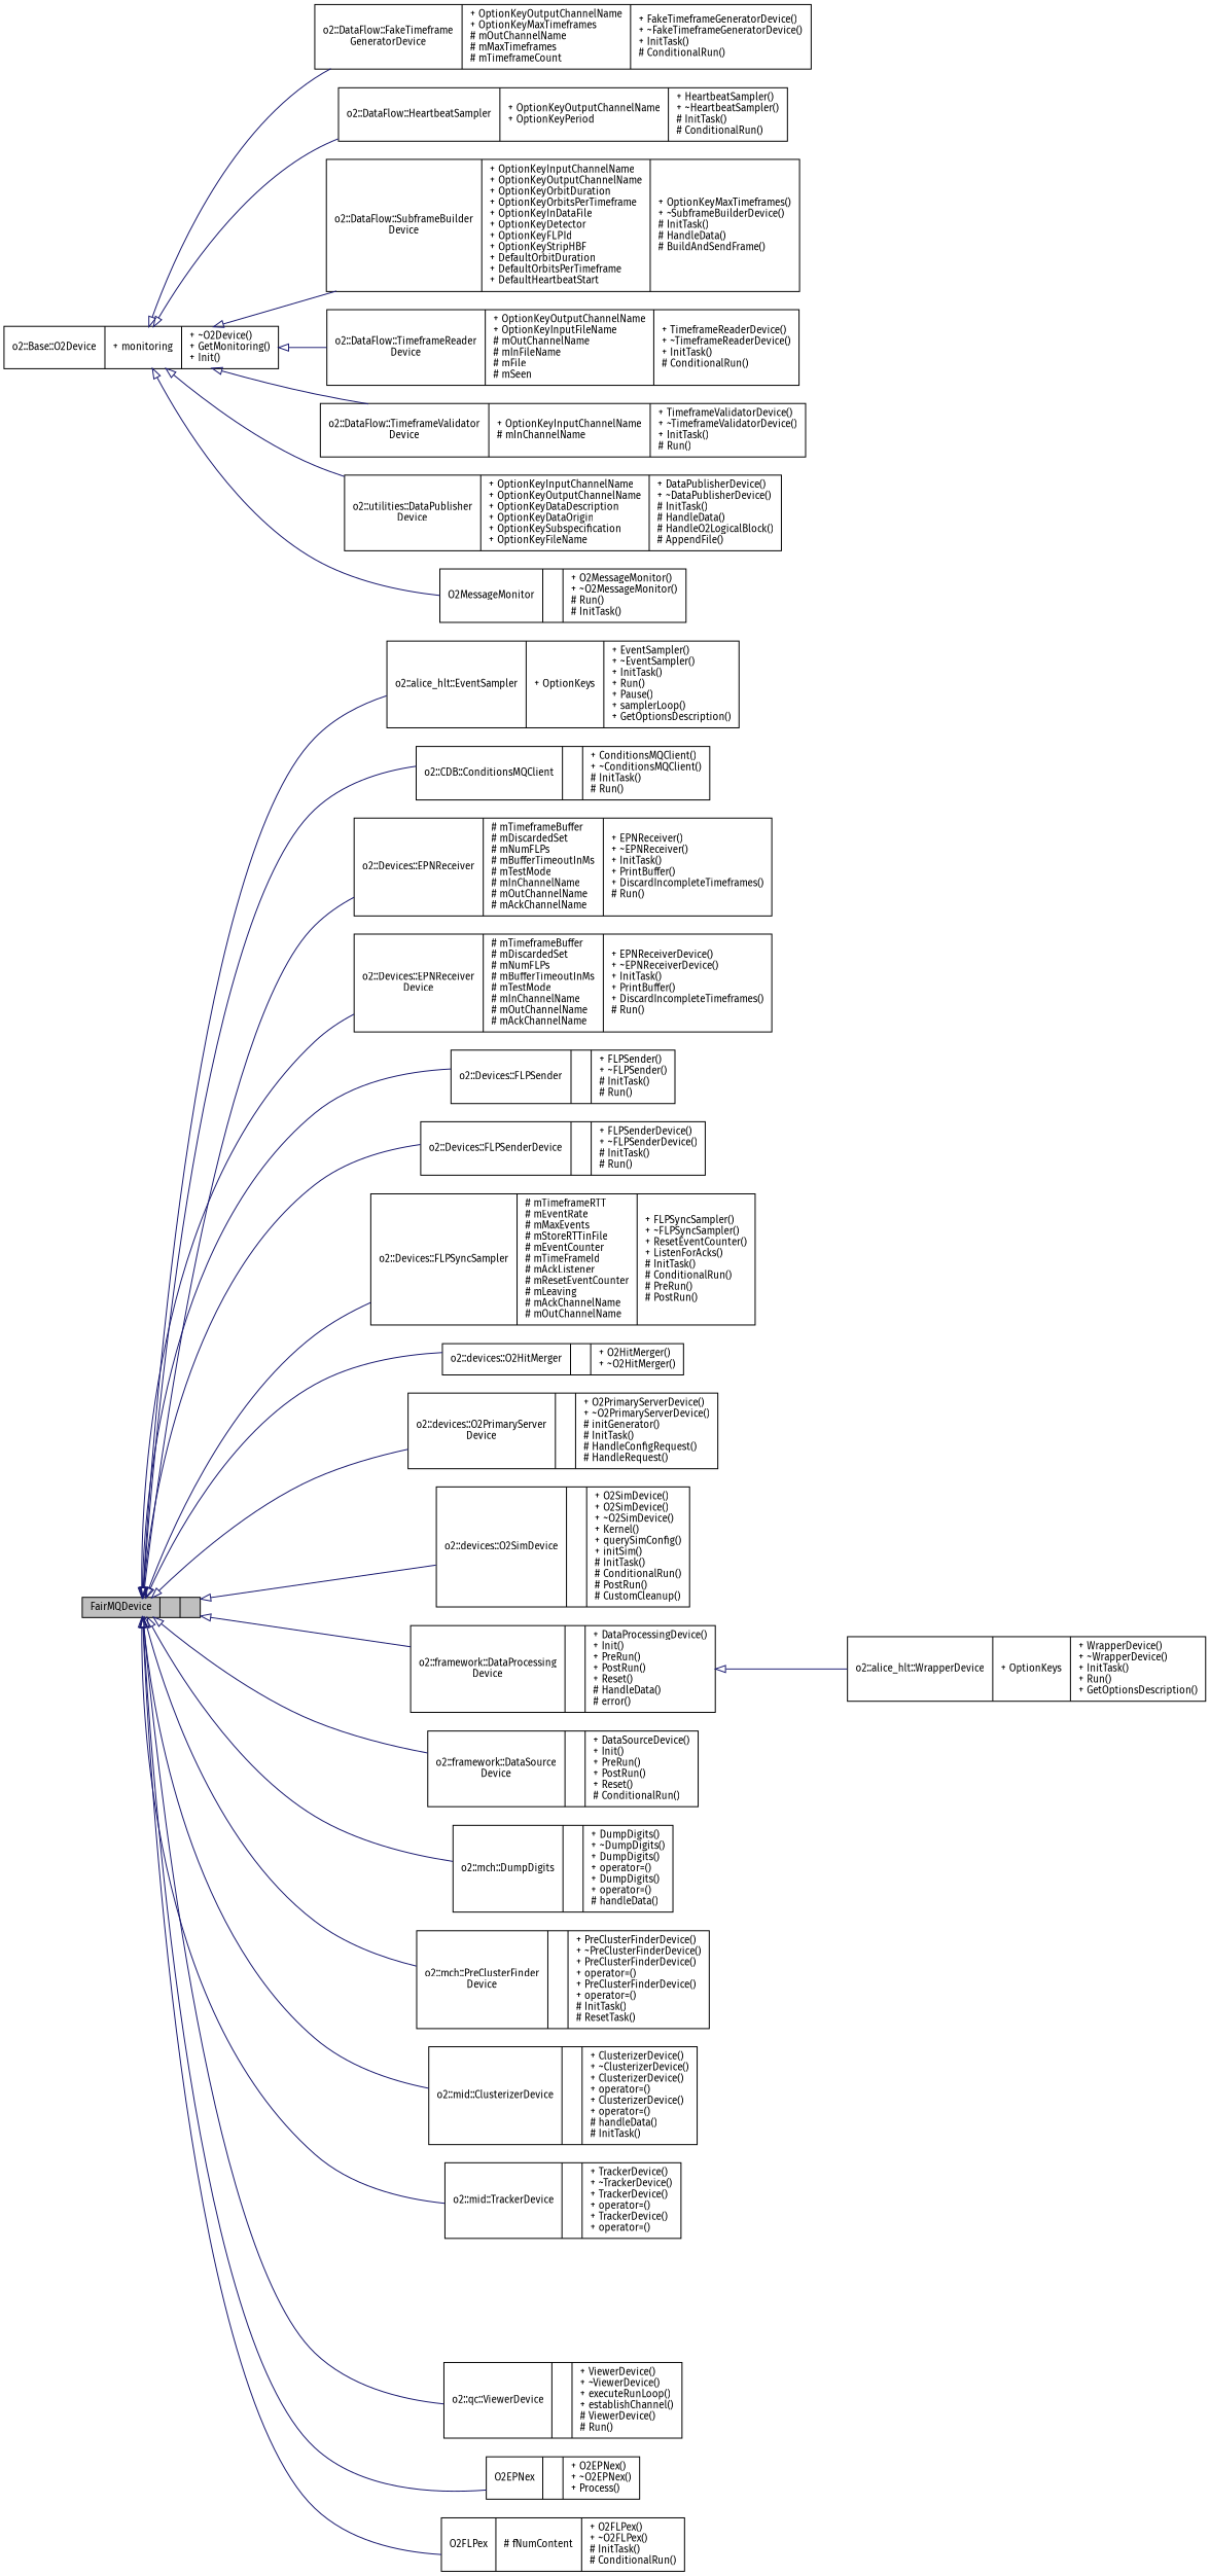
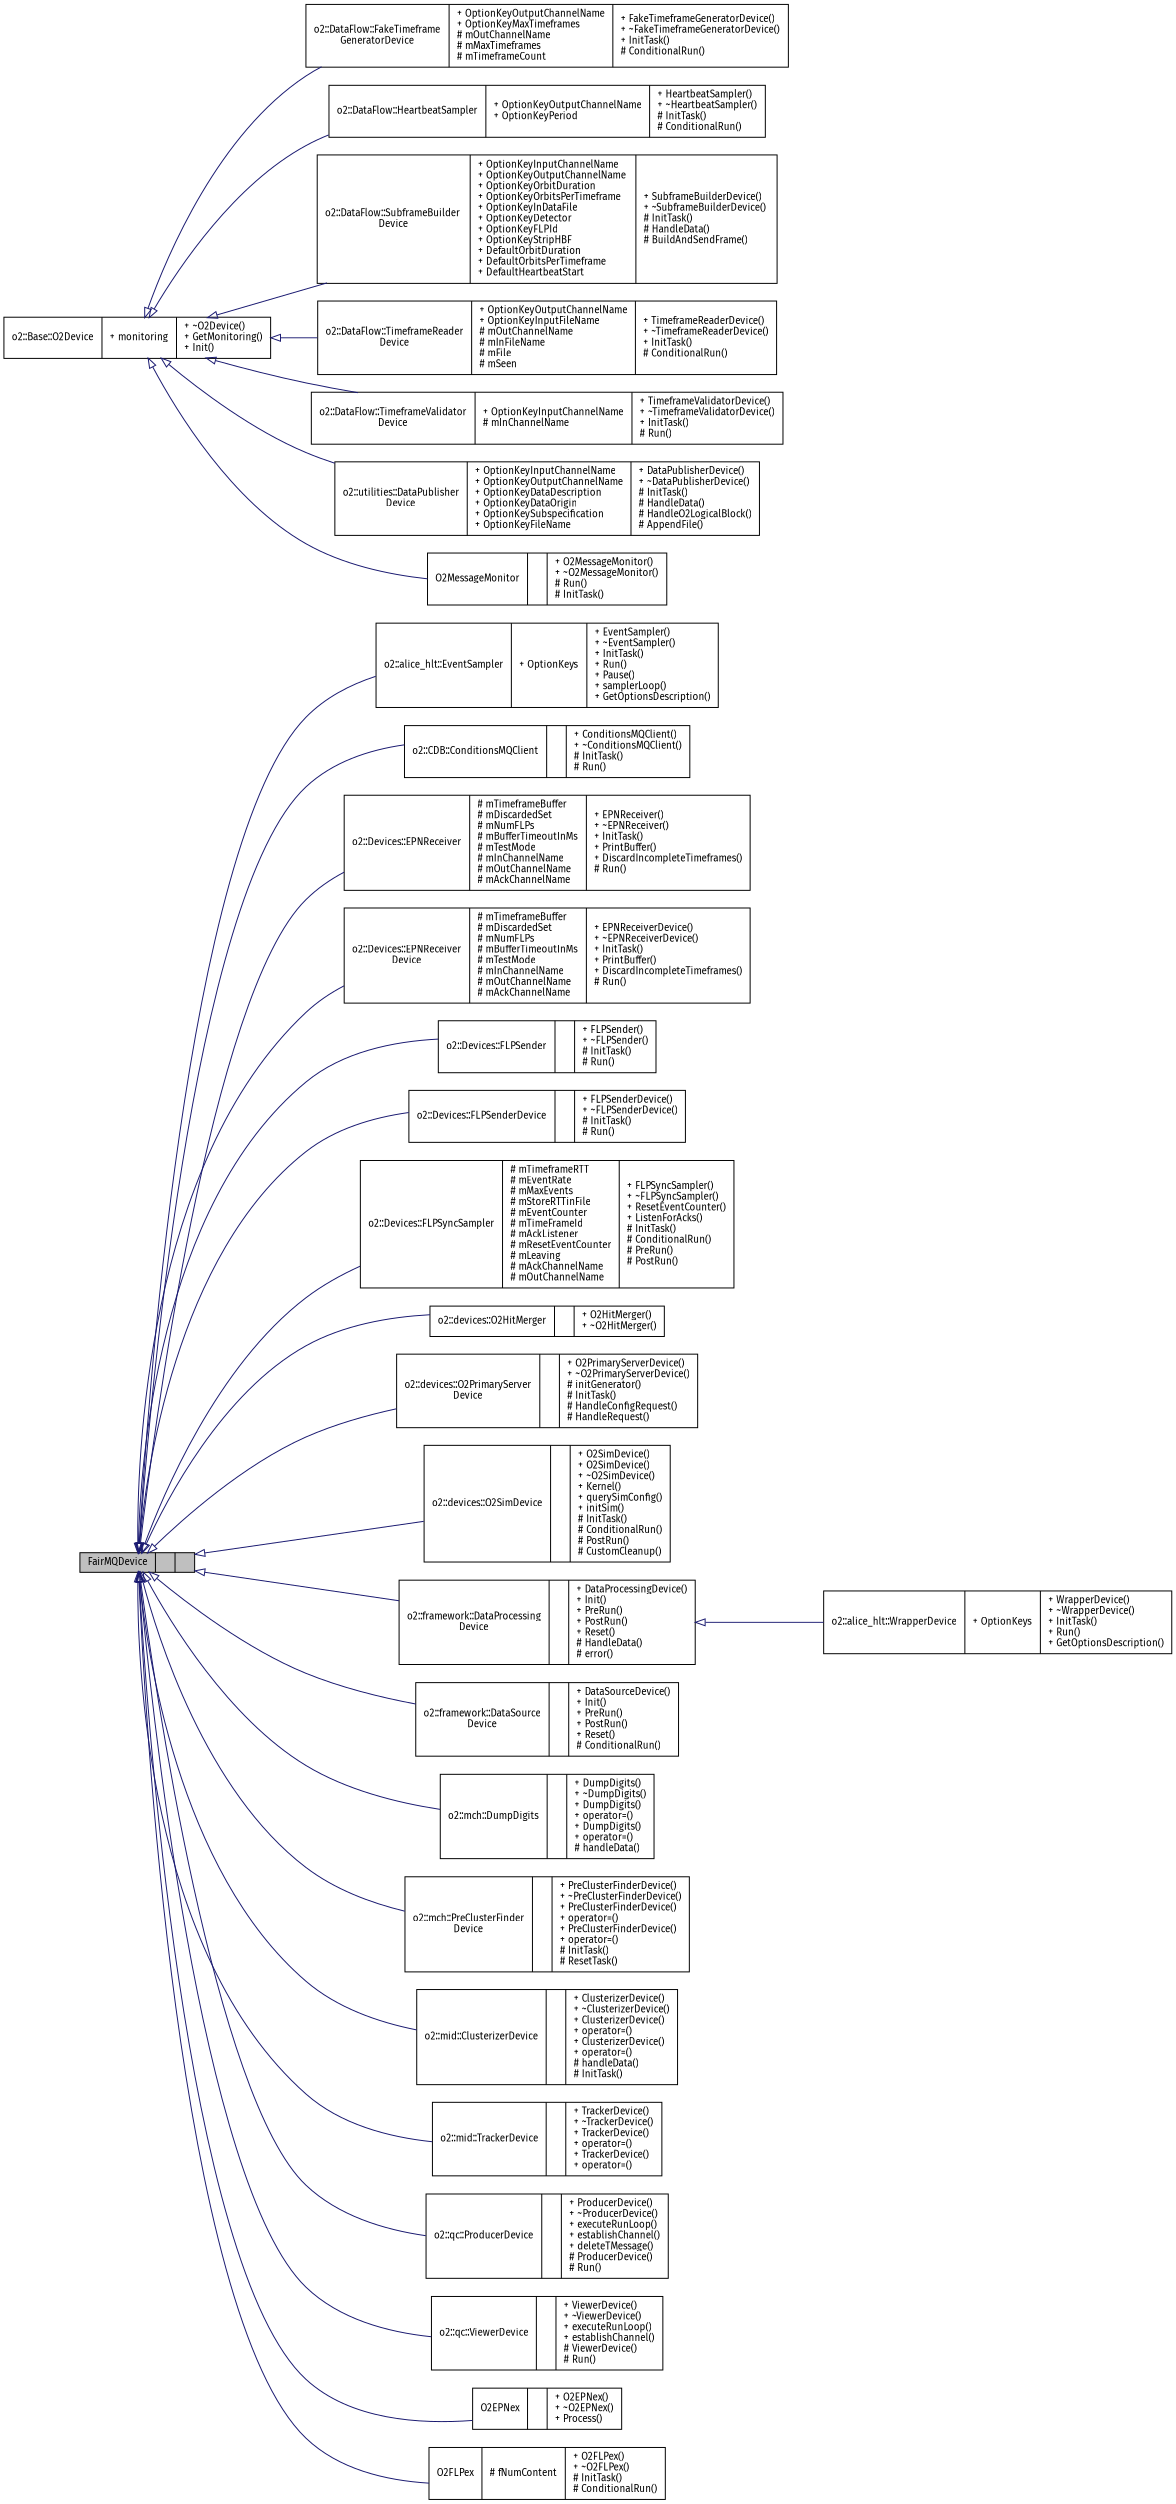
  digraph {
    fontname="Fira Sans"
    rankdir=LR
    node [color=black fontname="Fira Sans" fontsize=10 shape=record]
    edge [arrowtail=onormal color=midnightblue dir=back fontname="Fira Sans" fontsize=10 labelfontname=Helvetica labelfontsize=10 style=solid]
    n1 [fillcolor=grey75 fontcolor=black height=0.2 label="{FairMQDevice\n||}" style=filled width=0.4]
    n2 [height=0.2 label="{o2::alice_hlt::EventSampler\n|+ OptionKeys\l|+ EventSampler()\l+ ~EventSampler()\l+ InitTask()\l+ Run()\l+ Pause()\l+ samplerLoop()\l+ GetOptionsDescription()\l}" width=0.4]
    n3 [height=0.2 label="{o2::CDB::ConditionsMQClient\n||+ ConditionsMQClient()\l+ ~ConditionsMQClient()\l# InitTask()\l# Run()\l}" width=0.4]
    n4 [height=0.2 label="{o2::Devices::EPNReceiver\n|# mTimeframeBuffer\l# mDiscardedSet\l# mNumFLPs\l# mBufferTimeoutInMs\l# mTestMode\l# mInChannelName\l# mOutChannelName\l# mAckChannelName\l|+ EPNReceiver()\l+ ~EPNReceiver()\l+ InitTask()\l+ PrintBuffer()\l+ DiscardIncompleteTimeframes()\l# Run()\l}" width=0.4]
    n5 [height=0.2 label="{o2::Devices::EPNReceiver\lDevice\n|# mTimeframeBuffer\l# mDiscardedSet\l# mNumFLPs\l# mBufferTimeoutInMs\l# mTestMode\l# mInChannelName\l# mOutChannelName\l# mAckChannelName\l|+ EPNReceiverDevice()\l+ ~EPNReceiverDevice()\l+ InitTask()\l+ PrintBuffer()\l+ DiscardIncompleteTimeframes()\l# Run()\l}" width=0.4]
    n6 [height=0.2 label="{o2::Devices::FLPSender\n||+ FLPSender()\l+ ~FLPSender()\l# InitTask()\l# Run()\l}" width=0.4]
    n7 [height=0.2 label="{o2::Devices::FLPSenderDevice\n||+ FLPSenderDevice()\l+ ~FLPSenderDevice()\l# InitTask()\l# Run()\l}" width=0.4]
    n8 [height=0.2 label="{o2::Devices::FLPSyncSampler\n|# mTimeframeRTT\l# mEventRate\l# mMaxEvents\l# mStoreRTTinFile\l# mEventCounter\l# mTimeFrameId\l# mAckListener\l# mResetEventCounter\l# mLeaving\l# mAckChannelName\l# mOutChannelName\l|+ FLPSyncSampler()\l+ ~FLPSyncSampler()\l+ ResetEventCounter()\l+ ListenForAcks()\l# InitTask()\l# ConditionalRun()\l# PreRun()\l# PostRun()\l}" width=0.4]
    n9 [height=0.2 label="{o2::devices::O2HitMerger\n||+ O2HitMerger()\l+ ~O2HitMerger()\l}" width=0.4]
    n10 [height=0.2 label="{o2::devices::O2PrimaryServer\lDevice\n||+ O2PrimaryServerDevice()\l+ ~O2PrimaryServerDevice()\l# initGenerator()\l# InitTask()\l# HandleConfigRequest()\l# HandleRequest()\l}" width=0.4]
    n11 [height=0.2 label="{o2::devices::O2SimDevice\n||+ O2SimDevice()\l+ O2SimDevice()\l+ ~O2SimDevice()\l+ Kernel()\l+ querySimConfig()\l+ initSim()\l# InitTask()\l# ConditionalRun()\l# PostRun()\l# CustomCleanup()\l}" width=0.4]
    n12 [height=0.2 label="{o2::framework::DataProcessing\lDevice\n||+ DataProcessingDevice()\l+ Init()\l+ PreRun()\l+ PostRun()\l+ Reset()\l# HandleData()\l# error()\l}" width=0.4]
    n13 [height=0.2 label="{o2::framework::DataSource\lDevice\n||+ DataSourceDevice()\l+ Init()\l+ PreRun()\l+ PostRun()\l+ Reset()\l# ConditionalRun()\l}" width=0.4]
    n14 [height=0.2 label="{o2::mch::DumpDigits\n||+ DumpDigits()\l+ ~DumpDigits()\l+ DumpDigits()\l+ operator=()\l+ DumpDigits()\l+ operator=()\l# handleData()\l}" width=0.4]
    n15 [height=0.2 label="{o2::mch::PreClusterFinder\lDevice\n||+ PreClusterFinderDevice()\l+ ~PreClusterFinderDevice()\l+ PreClusterFinderDevice()\l+ operator=()\l+ PreClusterFinderDevice()\l+ operator=()\l# InitTask()\l# ResetTask()\l}" width=0.4]
    n16 [height=0.2 label="{o2::mid::ClusterizerDevice\n||+ ClusterizerDevice()\l+ ~ClusterizerDevice()\l+ ClusterizerDevice()\l+ operator=()\l+ ClusterizerDevice()\l+ operator=()\l# handleData()\l# InitTask()\l}" width=0.4]
    n17 [height=0.2 label="{o2::mid::TrackerDevice\n||+ TrackerDevice()\l+ ~TrackerDevice()\l+ TrackerDevice()\l+ operator=()\l+ TrackerDevice()\l+ operator=()\l}" width=0.4]
+   n18 [height=0.2 label="{o2::qc::ProducerDevice\n||+ ProducerDevice()\l+ ~ProducerDevice()\l+ executeRunLoop()\l+ establishChannel()\l+ deleteTMessage()\l# ProducerDevice()\l# Run()\l}" width=0.4]
    n19 [height=0.2 label="{o2::qc::ViewerDevice\n||+ ViewerDevice()\l+ ~ViewerDevice()\l+ executeRunLoop()\l+ establishChannel()\l# ViewerDevice()\l# Run()\l}" width=0.4]
    n20 [height=0.2 label="{O2EPNex\n||+ O2EPNex()\l+ ~O2EPNex()\l+ Process()\l}" width=0.4]
    n21 [height=0.2 label="{O2FLPex\n|# fNumContent\l|+ O2FLPex()\l+ ~O2FLPex()\l# InitTask()\l# ConditionalRun()\l}" width=0.4]
    n22 [height=0.2 label="{o2::alice_hlt::WrapperDevice\n|+ OptionKeys\l|+ WrapperDevice()\l+ ~WrapperDevice()\l+ InitTask()\l+ Run()\l+ GetOptionsDescription()\l}" width=0.4]
    n23 [height=0.2 label="{o2::Base::O2Device\n|+ monitoring\l|+ ~O2Device()\l+ GetMonitoring()\l+ Init()\l}" width=0.4]
    n24 [height=0.2 label="{o2::DataFlow::FakeTimeframe\lGeneratorDevice\n|+ OptionKeyOutputChannelName\l+ OptionKeyMaxTimeframes\l# mOutChannelName\l# mMaxTimeframes\l# mTimeframeCount\l|+ FakeTimeframeGeneratorDevice()\l+ ~FakeTimeframeGeneratorDevice()\l+ InitTask()\l# ConditionalRun()\l}" width=0.4]
    n25 [height=0.2 label="{o2::DataFlow::HeartbeatSampler\n|+ OptionKeyOutputChannelName\l+ OptionKeyPeriod\l|+ HeartbeatSampler()\l+ ~HeartbeatSampler()\l# InitTask()\l# ConditionalRun()\l}" width=0.4]
-   n26 [height=0.2 label="{o2::DataFlow::SubframeBuilder\lDevice\n|+ OptionKeyInputChannelName\l+ OptionKeyOutputChannelName\l+ OptionKeyOrbitDuration\l+ OptionKeyOrbitsPerTimeframe\l+ OptionKeyInDataFile\l+ OptionKeyDetector\l+ OptionKeyFLPId\l+ OptionKeyStripHBF\l+ DefaultOrbitDuration\l+ DefaultOrbitsPerTimeframe\l+ DefaultHeartbeatStart\l|+ OptionKeyMaxTimeframes()\l+ ~SubframeBuilderDevice()\l# InitTask()\l# HandleData()\l# BuildAndSendFrame()\l}" width=0.4]
+   n26 [height=0.2 label="{o2::DataFlow::SubframeBuilder\lDevice\n|+ OptionKeyInputChannelName\l+ OptionKeyOutputChannelName\l+ OptionKeyOrbitDuration\l+ OptionKeyOrbitsPerTimeframe\l+ OptionKeyInDataFile\l+ OptionKeyDetector\l+ OptionKeyFLPId\l+ OptionKeyStripHBF\l+ DefaultOrbitDuration\l+ DefaultOrbitsPerTimeframe\l+ DefaultHeartbeatStart\l|+ SubframeBuilderDevice()\l+ ~SubframeBuilderDevice()\l# InitTask()\l# HandleData()\l# BuildAndSendFrame()\l}" width=0.4]
    n27 [height=0.2 label="{o2::DataFlow::TimeframeReader\lDevice\n|+ OptionKeyOutputChannelName\l+ OptionKeyInputFileName\l# mOutChannelName\l# mInFileName\l# mFile\l# mSeen\l|+ TimeframeReaderDevice()\l+ ~TimeframeReaderDevice()\l+ InitTask()\l# ConditionalRun()\l}" width=0.4]
    n28 [height=0.2 label="{o2::DataFlow::TimeframeValidator\lDevice\n|+ OptionKeyInputChannelName\l# mInChannelName\l|+ TimeframeValidatorDevice()\l+ ~TimeframeValidatorDevice()\l+ InitTask()\l# Run()\l}" width=0.4]
    n29 [height=0.2 label="{o2::utilities::DataPublisher\lDevice\n|+ OptionKeyInputChannelName\l+ OptionKeyOutputChannelName\l+ OptionKeyDataDescription\l+ OptionKeyDataOrigin\l+ OptionKeySubspecification\l+ OptionKeyFileName\l|+ DataPublisherDevice()\l+ ~DataPublisherDevice()\l# InitTask()\l# HandleData()\l# HandleO2LogicalBlock()\l# AppendFile()\l}" width=0.4]
    n30 [height=0.2 label="{O2MessageMonitor\n||+ O2MessageMonitor()\l+ ~O2MessageMonitor()\l# Run()\l# InitTask()\l}" width=0.4]
    n1 -> n2
    n1 -> n3
    n1 -> n4
    n1 -> n5
    n1 -> n6
    n1 -> n7
    n1 -> n8
    n1 -> n9
    n1 -> n10
    n1 -> n11
    n1 -> n12
    n1 -> n13
    n1 -> n14
    n1 -> n15
    n1 -> n16
    n1 -> n17
+   n1 -> n18
    n1 -> n19
    n1 -> n20
    n1 -> n21
    n12 -> n22
    n23 -> n24
    n23 -> n25
    n23 -> n26
    n23 -> n27
    n23 -> n28
    n23 -> n29
    n23 -> n30
  }
